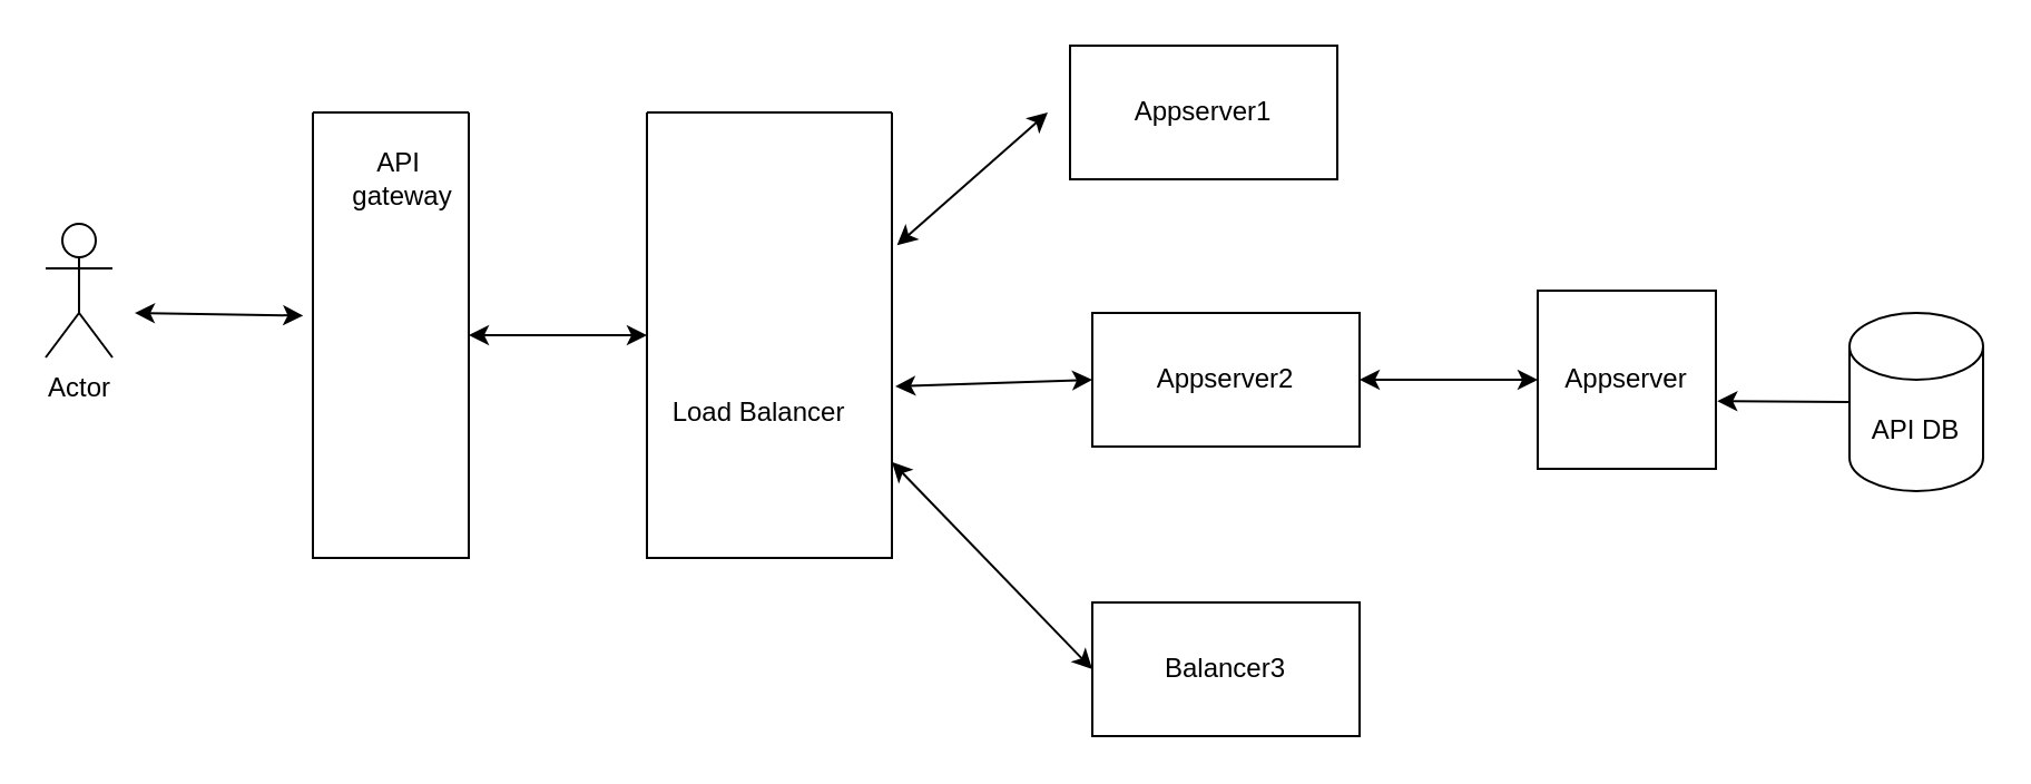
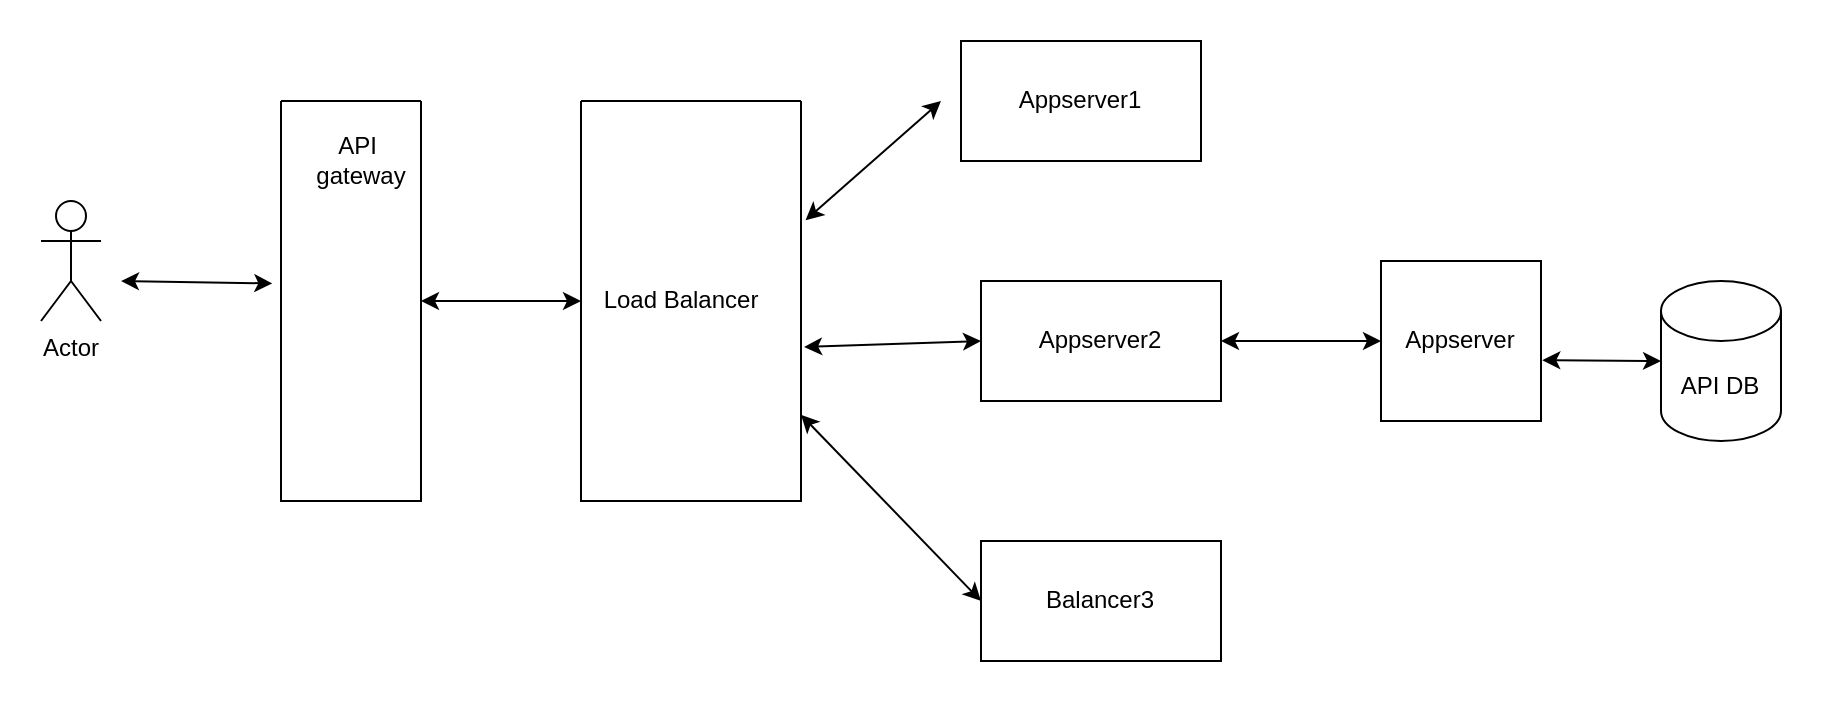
  <mxCell id="0" />
  <mxCell id="1" parent="0" />
  <mxCell id="2" value="Actor" style="shape=umlActor;verticalLabelPosition=bottom;verticalAlign=top;html=1;outlineConnect=0;" vertex="1" parent="1"><mxGeometry x="20" y="100" width="30" height="60" as="geometry" /></mxCell>
  <mxCell id="3" value="" style="swimlane;startSize=0;" vertex="1" parent="1"><mxGeometry x="140" y="50" width="70" height="200" as="geometry" /></mxCell>
  <mxCell id="4" value="API&amp;nbsp; &lt;br&gt;gateway" style="text;html=1;align=center;verticalAlign=middle;resizable=0;points=[];autosize=1;strokeColor=none;fillColor=none;" vertex="1" parent="1"><mxGeometry x="150" y="65" width="60" height="30" as="geometry" /></mxCell>
  <mxCell id="5" value="" style="endArrow=classic;startArrow=classic;html=1;rounded=0;entryX=-0.062;entryY=0.456;entryDx=0;entryDy=0;entryPerimeter=0;" edge="1" parent="1" target="3"><mxGeometry width="50" height="50" relative="1" as="geometry"><mxPoint x="60" y="140" as="sourcePoint" /><mxPoint x="340" y="100" as="targetPoint" /></mxGeometry></mxCell>
  <mxCell id="6" value="" style="swimlane;startSize=0;" vertex="1" parent="1"><mxGeometry x="290" y="50" width="110" height="200" as="geometry" /></mxCell>
  <mxCell id="7" value="Appserver1" style="rounded=0;whiteSpace=wrap;html=1;" vertex="1" parent="1"><mxGeometry x="480" y="20" width="120" height="60" as="geometry" /></mxCell>
  <mxCell id="8" value="Appserver1" style="rounded=0;whiteSpace=wrap;html=1;" vertex="1" parent="1"><mxGeometry x="480" y="20" width="120" height="60" as="geometry" /></mxCell>
  <mxCell id="9" value="Appserver2" style="rounded=0;whiteSpace=wrap;html=1;" vertex="1" parent="1"><mxGeometry x="490" y="140" width="120" height="60" as="geometry" /></mxCell>
  <mxCell id="10" value="Balancer3" style="rounded=0;whiteSpace=wrap;html=1;" vertex="1" parent="1"><mxGeometry x="490" y="270" width="120" height="60" as="geometry" /></mxCell>
- <mxCell id="11" value="Load Balancer" style="text;html=1;align=center;verticalAlign=middle;resizable=0;points=[];autosize=1;strokeColor=none;fillColor=none;" vertex="1" parent="1"><mxGeometry x="295" y="175" width="90" height="20" as="geometry" /></mxCell>
+ <mxCell id="11" value="Load Balancer" style="text;html=1;align=center;verticalAlign=middle;resizable=0;points=[];autosize=1;strokeColor=none;fillColor=none;" vertex="1" parent="1"><mxGeometry x="295" y="140" width="90" height="20" as="geometry" /></mxCell>
  <mxCell id="12" value="" style="endArrow=classic;startArrow=classic;html=1;rounded=0;exitX=1;exitY=0.5;exitDx=0;exitDy=0;entryX=0;entryY=0.5;entryDx=0;entryDy=0;" edge="1" parent="1" source="3" target="6"><mxGeometry width="50" height="50" relative="1" as="geometry"><mxPoint x="290" y="150" as="sourcePoint" /><mxPoint x="340" y="100" as="targetPoint" /></mxGeometry></mxCell>
  <mxCell id="13" value="" style="endArrow=classic;startArrow=classic;html=1;rounded=0;exitX=1.021;exitY=0.298;exitDx=0;exitDy=0;exitPerimeter=0;" edge="1" parent="1" source="6"><mxGeometry width="50" height="50" relative="1" as="geometry"><mxPoint x="290" y="150" as="sourcePoint" /><mxPoint x="470" y="50" as="targetPoint" /></mxGeometry></mxCell>
  <mxCell id="14" value="" style="endArrow=classic;startArrow=classic;html=1;rounded=0;entryX=0;entryY=0.5;entryDx=0;entryDy=0;exitX=1.014;exitY=0.615;exitDx=0;exitDy=0;exitPerimeter=0;" edge="1" parent="1" source="6" target="9"><mxGeometry width="50" height="50" relative="1" as="geometry"><mxPoint x="290" y="150" as="sourcePoint" /><mxPoint x="340" y="100" as="targetPoint" /></mxGeometry></mxCell>
  <mxCell id="15" value="" style="endArrow=classic;startArrow=classic;html=1;rounded=0;exitX=0;exitY=0.5;exitDx=0;exitDy=0;" edge="1" parent="1" source="10" target="6"><mxGeometry width="50" height="50" relative="1" as="geometry"><mxPoint x="290" y="150" as="sourcePoint" /><mxPoint x="340" y="100" as="targetPoint" /></mxGeometry></mxCell>
  <mxCell id="16" value="API DB" style="shape=cylinder3;whiteSpace=wrap;html=1;boundedLbl=1;backgroundOutline=1;size=15;" vertex="1" parent="1"><mxGeometry x="830" y="140" width="60" height="80" as="geometry" /></mxCell>
  <mxCell id="17" value="Appserver" style="whiteSpace=wrap;html=1;aspect=fixed;" vertex="1" parent="1"><mxGeometry x="690" y="130" width="80" height="80" as="geometry" /></mxCell>
  <mxCell id="18" value="" style="endArrow=classic;startArrow=classic;html=1;rounded=0;entryX=0;entryY=0.5;entryDx=0;entryDy=0;" edge="1" parent="1" target="17"><mxGeometry width="50" height="50" relative="1" as="geometry"><mxPoint x="610" y="170" as="sourcePoint" /><mxPoint x="340" y="100" as="targetPoint" /></mxGeometry></mxCell>
- <mxCell id="19" value="" style="endArrow=none;startArrow=classic;html=1;rounded=0;entryX=0;entryY=0.5;entryDx=0;entryDy=0;entryPerimeter=0;exitX=1.008;exitY=0.62;exitDx=0;exitDy=0;exitPerimeter=0;" edge="1" parent="1" source="17" target="16"><mxGeometry width="50" height="50" relative="1" as="geometry"><mxPoint x="290" y="150" as="sourcePoint" /><mxPoint x="340" y="100" as="targetPoint" /></mxGeometry></mxCell>
+ <mxCell id="19" value="" style="endArrow=classic;startArrow=classic;html=1;rounded=0;entryX=0;entryY=0.5;entryDx=0;entryDy=0;entryPerimeter=0;exitX=1.008;exitY=0.62;exitDx=0;exitDy=0;exitPerimeter=0;" edge="1" parent="1" source="17" target="16"><mxGeometry width="50" height="50" relative="1" as="geometry"><mxPoint x="290" y="150" as="sourcePoint" /><mxPoint x="340" y="100" as="targetPoint" /></mxGeometry></mxCell>
